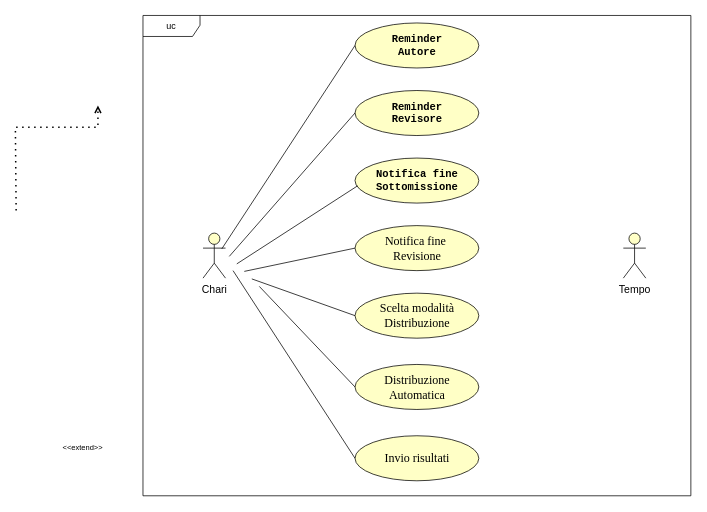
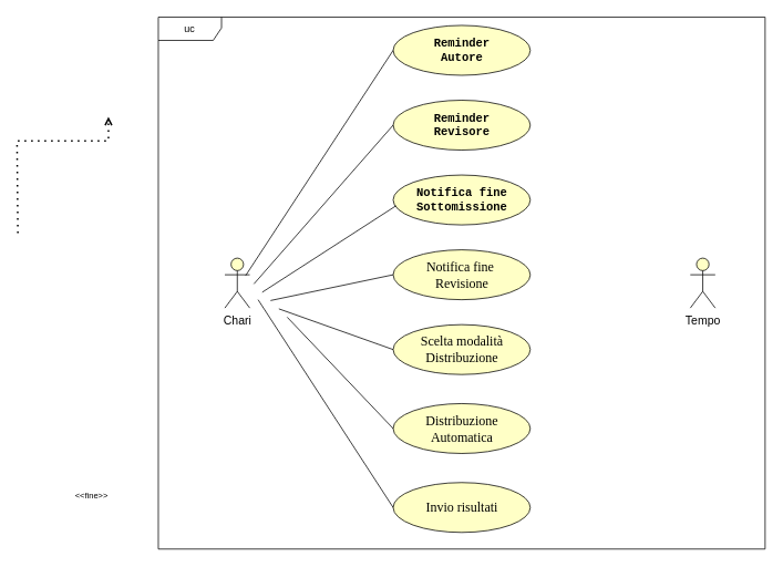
  <mxCell id="0" />
  <mxCell id="1" parent="0" />
  <mxCell id="2" value="&lt;font style=&quot;color: light-dark(rgb(0, 0, 0), rgb(0, 0, 0)); font-size: 14px;&quot;&gt;Chari&lt;/font&gt;" style="shape=umlActor;verticalLabelPosition=bottom;verticalAlign=top;html=1;outlineConnect=0;strokeColor=light-dark(#000000,#000000);fillColor=light-dark(#FFFFC6,#FDF89C);" vertex="1" parent="1"><mxGeometry x="270" y="310" width="30" height="60" as="geometry" /></mxCell>
  <mxCell id="3" value="&lt;font style=&quot;color: light-dark(rgb(0, 0, 0), rgb(0, 0, 0)); font-size: 14px;&quot;&gt;Tempo&lt;/font&gt;" style="shape=umlActor;verticalLabelPosition=bottom;verticalAlign=top;html=1;outlineConnect=0;strokeColor=light-dark(#000000,#000000);fillColor=light-dark(#FFFFC6,#FDF89C);" vertex="1" parent="1"><mxGeometry x="830" y="310" width="30" height="60" as="geometry" /></mxCell>
  <mxCell id="4" value="&lt;font style=&quot;color: light-dark(rgb(0, 0, 0), rgb(9, 9, 9));&quot; face=&quot;Courier New&quot;&gt;&lt;span style=&quot;font-size: 14px;&quot;&gt;&lt;b style=&quot;&quot;&gt;Reminder&lt;/b&gt;&lt;/span&gt;&lt;/font&gt;&lt;div&gt;&lt;font style=&quot;color: light-dark(rgb(0, 0, 0), rgb(9, 9, 9));&quot; face=&quot;Courier New&quot;&gt;&lt;span style=&quot;font-size: 14px;&quot;&gt;&lt;b style=&quot;&quot;&gt;Revisore&lt;/b&gt;&lt;/span&gt;&lt;/font&gt;&lt;/div&gt;" style="ellipse;whiteSpace=wrap;html=1;fillColor=light-dark(#FFFFC6,#FDF89C);strokeColor=light-dark(#000000,#000000);gradientColor=none;" vertex="1" parent="1"><mxGeometry x="472.5" y="120" width="165" height="60" as="geometry" /></mxCell>
  <mxCell id="5" value="&lt;font style=&quot;color: light-dark(rgb(0, 0, 0), rgb(9, 9, 9));&quot; face=&quot;Courier New&quot;&gt;&lt;span style=&quot;font-size: 14px;&quot;&gt;&lt;b style=&quot;&quot;&gt;Reminder&lt;/b&gt;&lt;/span&gt;&lt;/font&gt;&lt;div&gt;&lt;font style=&quot;color: light-dark(rgb(0, 0, 0), rgb(9, 9, 9));&quot; face=&quot;Courier New&quot;&gt;&lt;span style=&quot;font-size: 14px;&quot;&gt;&lt;b style=&quot;&quot;&gt;Autore&lt;/b&gt;&lt;/span&gt;&lt;/font&gt;&lt;/div&gt;" style="ellipse;whiteSpace=wrap;html=1;fillColor=light-dark(#FFFFC6,#FDF89C);strokeColor=light-dark(#000000,#000000);" vertex="1" parent="1"><mxGeometry x="472.5" y="30" width="165" height="60" as="geometry" /></mxCell>
  <mxCell id="6" value="&lt;font style=&quot;color: light-dark(rgb(0, 0, 0), rgb(9, 9, 9));&quot; face=&quot;Courier New&quot;&gt;&lt;span style=&quot;font-size: 14px;&quot;&gt;&lt;b style=&quot;&quot;&gt;Notifica fine Sottomissione&lt;/b&gt;&lt;/span&gt;&lt;/font&gt;" style="ellipse;whiteSpace=wrap;html=1;fillColor=light-dark(#FFFFC6,#FDF89C);strokeColor=light-dark(#000000,#000000);" vertex="1" parent="1"><mxGeometry x="472.5" y="210" width="165" height="60" as="geometry" /></mxCell>
  <mxCell id="7" value="&lt;span style=&quot;font-size:12.0pt;mso-bidi-font-size:11.0pt;&lt;br/&gt;line-height:107%;font-family:&amp;quot;Times New Roman&amp;quot;,serif;mso-fareast-font-family:&lt;br/&gt;Aptos;mso-fareast-theme-font:minor-latin;mso-bidi-font-family:Arial;mso-bidi-theme-font:&lt;br/&gt;minor-bidi;mso-ansi-language:IT;mso-fareast-language:EN-US;mso-bidi-language:&lt;br/&gt;AR-SA&quot;&gt;&lt;font style=&quot;color: light-dark(rgb(0, 0, 0), rgb(9, 9, 9));&quot;&gt;Notifica fine&amp;nbsp;&lt;/font&gt;&lt;/span&gt;&lt;div&gt;&lt;span style=&quot;font-size:12.0pt;mso-bidi-font-size:11.0pt;&lt;br/&gt;line-height:107%;font-family:&amp;quot;Times New Roman&amp;quot;,serif;mso-fareast-font-family:&lt;br/&gt;Aptos;mso-fareast-theme-font:minor-latin;mso-bidi-font-family:Arial;mso-bidi-theme-font:&lt;br/&gt;minor-bidi;mso-ansi-language:IT;mso-fareast-language:EN-US;mso-bidi-language:&lt;br/&gt;AR-SA&quot;&gt;&lt;font style=&quot;color: light-dark(rgb(0, 0, 0), rgb(9, 9, 9));&quot;&gt;Revisione&lt;/font&gt;&lt;/span&gt;&lt;/div&gt;" style="ellipse;whiteSpace=wrap;html=1;fillColor=light-dark(#FFFFC6,#FDF89C);strokeColor=light-dark(#000000,#000000);" vertex="1" parent="1"><mxGeometry x="472.5" y="300" width="165" height="60" as="geometry" /></mxCell>
  <mxCell id="8" value="&lt;span style=&quot;font-size:12.0pt;mso-bidi-font-size:11.0pt;&lt;br/&gt;line-height:107%;font-family:&amp;quot;Times New Roman&amp;quot;,serif;mso-fareast-font-family:&lt;br/&gt;Aptos;mso-fareast-theme-font:minor-latin;mso-bidi-font-family:Arial;mso-bidi-theme-font:&lt;br/&gt;minor-bidi;mso-ansi-language:IT;mso-fareast-language:EN-US;mso-bidi-language:&lt;br/&gt;AR-SA&quot;&gt;&lt;font style=&quot;color: light-dark(rgb(0, 0, 0), rgb(9, 9, 9));&quot;&gt;Scelta modalità Distribuzione&lt;/font&gt;&lt;/span&gt;" style="ellipse;whiteSpace=wrap;html=1;fillColor=light-dark(#FFFFC6,#FDF89C);strokeColor=light-dark(#000000,#000000);" vertex="1" parent="1"><mxGeometry x="472.5" y="390" width="165" height="60" as="geometry" /></mxCell>
  <mxCell id="9" value="&lt;span style=&quot;font-size:12.0pt;mso-bidi-font-size:11.0pt;&lt;br/&gt;line-height:107%;font-family:&amp;quot;Times New Roman&amp;quot;,serif;mso-fareast-font-family:&lt;br/&gt;Aptos;mso-fareast-theme-font:minor-latin;mso-bidi-font-family:Arial;mso-bidi-theme-font:&lt;br/&gt;minor-bidi;mso-ansi-language:IT;mso-fareast-language:EN-US;mso-bidi-language:&lt;br/&gt;AR-SA&quot;&gt;&lt;font style=&quot;color: light-dark(rgb(0, 0, 0), rgb(9, 9, 9));&quot;&gt;Distribuzione Automatica&lt;/font&gt;&lt;/span&gt;" style="ellipse;whiteSpace=wrap;html=1;fillColor=light-dark(#FFFFC6,#FDF89C);strokeColor=light-dark(#000000,#000000);" vertex="1" parent="1"><mxGeometry x="472.5" y="485" width="165" height="60" as="geometry" /></mxCell>
  <mxCell id="10" value="&lt;span style=&quot;font-size:12.0pt;mso-bidi-font-size:11.0pt;&lt;br/&gt;line-height:107%;font-family:&amp;quot;Times New Roman&amp;quot;,serif;mso-fareast-font-family:&lt;br/&gt;Aptos;mso-fareast-theme-font:minor-latin;mso-bidi-font-family:Arial;mso-bidi-theme-font:&lt;br/&gt;minor-bidi;mso-ansi-language:IT;mso-fareast-language:EN-US;mso-bidi-language:&lt;br/&gt;AR-SA&quot;&gt;&lt;font style=&quot;color: light-dark(rgb(0, 0, 0), rgb(9, 9, 9));&quot;&gt;Invio risultati&lt;/font&gt;&lt;/span&gt;" style="ellipse;whiteSpace=wrap;html=1;fillColor=light-dark(#FFFFC6,#FDF89C);strokeColor=light-dark(#000000,#000000);" vertex="1" parent="1"><mxGeometry x="472.5" y="580" width="165" height="60" as="geometry" /></mxCell>
- <mxCell id="11" value="&lt;font style=&quot;color: light-dark(rgb(0, 0, 0), rgb(0, 0, 0)); font-size: 10px;&quot;&gt;&amp;lt;&amp;lt;extend&amp;gt;&amp;gt;&lt;/font&gt;" style="text;html=1;align=center;verticalAlign=middle;whiteSpace=wrap;rounded=0;" vertex="1" parent="1"><mxGeometry x="80" y="590" width="60" height="10" as="geometry" /></mxCell>
+ <mxCell id="11" value="&lt;font style=&quot;color: light-dark(rgb(0, 0, 0), rgb(0, 0, 0)); font-size: 10px;&quot;&gt;&amp;lt;&amp;lt;fine&amp;gt;&amp;gt;&lt;/font&gt;" style="text;html=1;align=center;verticalAlign=middle;whiteSpace=wrap;rounded=0;" vertex="1" parent="1"><mxGeometry x="80" y="590" width="60" height="10" as="geometry" /></mxCell>
  <mxCell id="12" value="" style="endArrow=open;dashed=1;html=1;dashPattern=1 3;strokeWidth=2;rounded=0;strokeColor=light-dark(#000000,#000000);endFill=0;" edge="1" parent="1"><mxGeometry width="50" height="50" relative="1" as="geometry"><mxPoint x="21" y="280" as="sourcePoint" /><mxPoint x="130" y="140" as="targetPoint" /><Array as="points"><mxPoint x="20" y="169" /><mxPoint x="130" y="169" /></Array></mxGeometry></mxCell>
  <mxCell id="13" value="uc" style="shape=umlFrame;whiteSpace=wrap;html=1;pointerEvents=0;strokeColor=light-dark(#000000,#000000);width=76;height=28;" vertex="1" parent="1"><mxGeometry x="190" y="20" width="730" height="640" as="geometry" /></mxCell>
  <mxCell id="14" value="" style="endArrow=none;html=1;rounded=0;strokeColor=light-dark(#000000,#000000);endFill=0;strokeWidth=1;startSize=6;jumpSize=6;targetPerimeterSpacing=0;endSize=6;exitX=0.5;exitY=0.5;exitDx=0;exitDy=0;exitPerimeter=0;entryX=0;entryY=0.5;entryDx=0;entryDy=0;startFill=0;" edge="1" parent="1" target="5"><mxGeometry width="50" height="50" relative="1" as="geometry"><mxPoint x="295" y="331" as="sourcePoint" /><mxPoint x="380" y="403" as="targetPoint" /><Array as="points" /></mxGeometry></mxCell>
  <mxCell id="15" value="" style="endArrow=none;html=1;rounded=0;strokeColor=light-dark(#000000,#000000);endFill=0;strokeWidth=1;startSize=6;jumpSize=6;targetPerimeterSpacing=0;endSize=6;exitX=0.5;exitY=0.5;exitDx=0;exitDy=0;exitPerimeter=0;entryX=0;entryY=0.5;entryDx=0;entryDy=0;startFill=0;" edge="1" parent="1" target="4"><mxGeometry width="50" height="50" relative="1" as="geometry"><mxPoint x="305" y="341" as="sourcePoint" /><mxPoint x="483" y="70" as="targetPoint" /><Array as="points" /></mxGeometry></mxCell>
  <mxCell id="16" value="" style="endArrow=none;html=1;rounded=0;strokeColor=light-dark(#000000,#000000);endFill=0;strokeWidth=1;startSize=6;jumpSize=6;targetPerimeterSpacing=0;endSize=6;exitX=0.5;exitY=0.5;exitDx=0;exitDy=0;exitPerimeter=0;entryX=0.021;entryY=0.617;entryDx=0;entryDy=0;startFill=0;entryPerimeter=0;" edge="1" parent="1" target="6"><mxGeometry width="50" height="50" relative="1" as="geometry"><mxPoint x="315" y="351" as="sourcePoint" /><mxPoint x="483" y="160" as="targetPoint" /><Array as="points" /></mxGeometry></mxCell>
  <mxCell id="17" value="" style="endArrow=none;html=1;rounded=0;strokeColor=light-dark(#000000,#000000);endFill=0;strokeWidth=1;startSize=6;jumpSize=6;targetPerimeterSpacing=0;endSize=6;exitX=0.5;exitY=0.5;exitDx=0;exitDy=0;exitPerimeter=0;entryX=0;entryY=0.5;entryDx=0;entryDy=0;startFill=0;" edge="1" parent="1" target="7"><mxGeometry width="50" height="50" relative="1" as="geometry"><mxPoint x="325" y="361" as="sourcePoint" /><mxPoint x="486" y="257" as="targetPoint" /><Array as="points" /></mxGeometry></mxCell>
  <mxCell id="18" value="" style="endArrow=none;html=1;rounded=0;strokeColor=light-dark(#000000,#000000);endFill=0;strokeWidth=1;startSize=6;jumpSize=6;targetPerimeterSpacing=0;endSize=6;exitX=0.5;exitY=0.5;exitDx=0;exitDy=0;exitPerimeter=0;entryX=0;entryY=0.5;entryDx=0;entryDy=0;startFill=0;" edge="1" parent="1" target="8"><mxGeometry width="50" height="50" relative="1" as="geometry"><mxPoint x="335" y="371" as="sourcePoint" /><mxPoint x="483" y="340" as="targetPoint" /><Array as="points" /></mxGeometry></mxCell>
  <mxCell id="19" value="" style="endArrow=none;html=1;rounded=0;strokeColor=light-dark(#000000,#000000);endFill=0;strokeWidth=1;startSize=6;jumpSize=6;targetPerimeterSpacing=0;endSize=6;exitX=0.5;exitY=0.5;exitDx=0;exitDy=0;exitPerimeter=0;entryX=0;entryY=0.5;entryDx=0;entryDy=0;startFill=0;" edge="1" parent="1" target="9"><mxGeometry width="50" height="50" relative="1" as="geometry"><mxPoint x="345" y="381" as="sourcePoint" /><mxPoint x="483" y="430" as="targetPoint" /><Array as="points" /></mxGeometry></mxCell>
  <mxCell id="20" value="" style="endArrow=none;html=1;rounded=0;strokeColor=light-dark(#000000,#000000);endFill=0;strokeWidth=1;startSize=6;jumpSize=6;targetPerimeterSpacing=0;endSize=6;entryX=0;entryY=0.5;entryDx=0;entryDy=0;startFill=0;" edge="1" parent="1" target="10"><mxGeometry width="50" height="50" relative="1" as="geometry"><mxPoint x="310" y="360" as="sourcePoint" /><mxPoint x="483" y="525" as="targetPoint" /><Array as="points" /></mxGeometry></mxCell>
